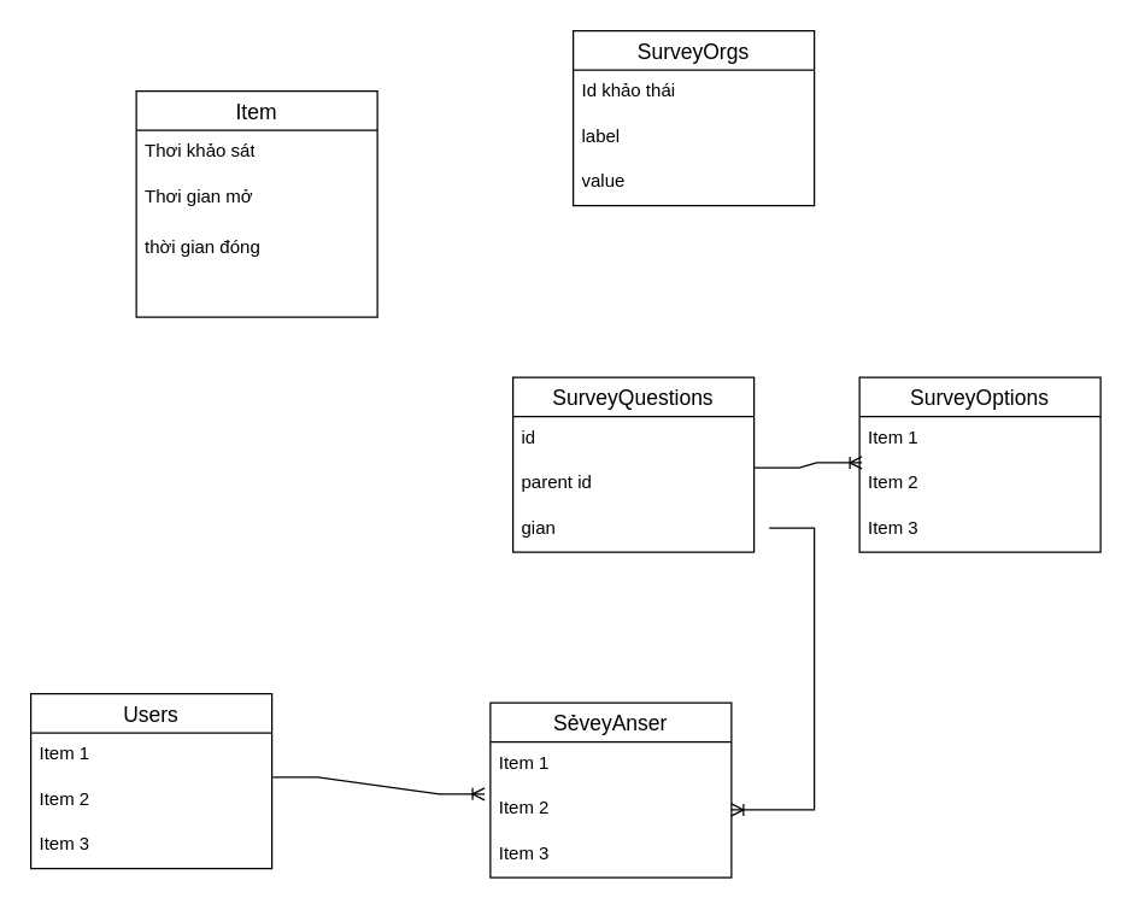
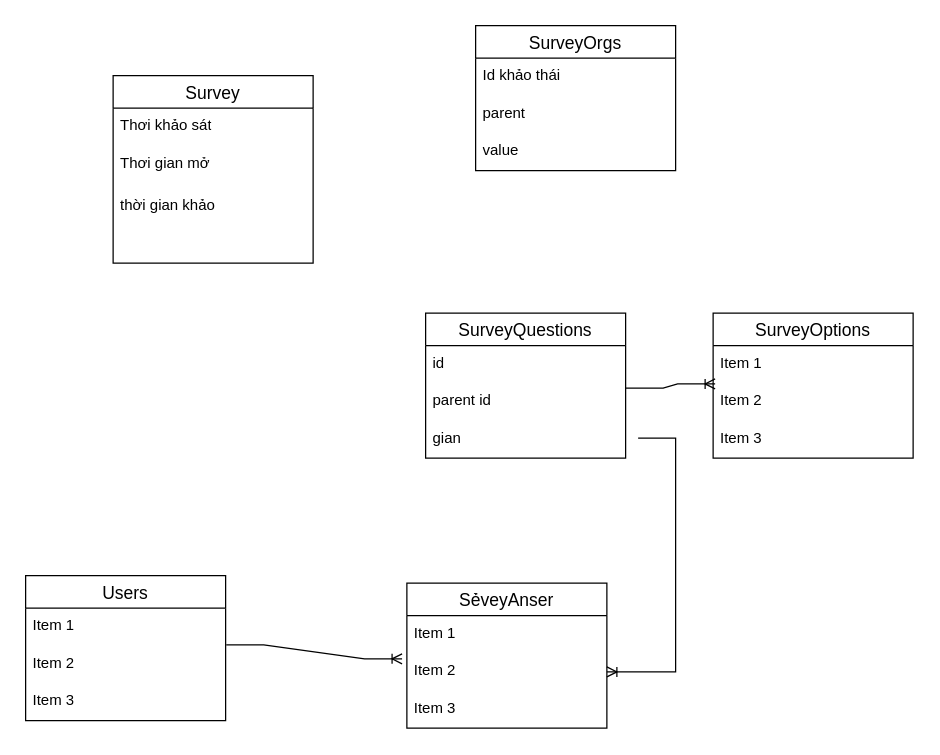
  <mxCell id="0" />
  <mxCell id="1" parent="0" />
- <mxCell id="2" value="Item" style="swimlane;fontStyle=0;childLayout=stackLayout;horizontal=1;startSize=26;horizontalStack=0;resizeParent=1;resizeParentMax=0;resizeLast=0;collapsible=1;marginBottom=0;align=center;fontSize=14;" vertex="1" parent="1"><mxGeometry x="90" y="60" width="160" height="150" as="geometry" /></mxCell>
+ <mxCell id="2" value="Survey" style="swimlane;fontStyle=0;childLayout=stackLayout;horizontal=1;startSize=26;horizontalStack=0;resizeParent=1;resizeParentMax=0;resizeLast=0;collapsible=1;marginBottom=0;align=center;fontSize=14;" vertex="1" parent="1"><mxGeometry x="90" y="60" width="160" height="150" as="geometry" /></mxCell>
  <mxCell id="3" value="Thơi khảo sát" style="text;strokeColor=none;fillColor=none;spacingLeft=4;spacingRight=4;overflow=hidden;rotatable=0;points=[[0,0.5],[1,0.5]];portConstraint=eastwest;fontSize=12;whiteSpace=wrap;html=1;" vertex="1" parent="2"><mxGeometry y="26" width="160" height="30" as="geometry" /></mxCell>
  <mxCell id="4" value="Thơi gian mở" style="text;strokeColor=none;fillColor=none;spacingLeft=4;spacingRight=4;overflow=hidden;rotatable=0;points=[[0,0.5],[1,0.5]];portConstraint=eastwest;fontSize=12;whiteSpace=wrap;html=1;" vertex="1" parent="2"><mxGeometry y="56" width="160" height="34" as="geometry" /></mxCell>
- <mxCell id="5" value="thời gian đóng" style="text;strokeColor=none;fillColor=none;spacingLeft=4;spacingRight=4;overflow=hidden;rotatable=0;points=[[0,0.5],[1,0.5]];portConstraint=eastwest;fontSize=12;whiteSpace=wrap;html=1;" vertex="1" parent="2"><mxGeometry y="90" width="160" height="60" as="geometry" /></mxCell>
+ <mxCell id="5" value="thời gian khảo" style="text;strokeColor=none;fillColor=none;spacingLeft=4;spacingRight=4;overflow=hidden;rotatable=0;points=[[0,0.5],[1,0.5]];portConstraint=eastwest;fontSize=12;whiteSpace=wrap;html=1;" vertex="1" parent="2"><mxGeometry y="90" width="160" height="60" as="geometry" /></mxCell>
  <mxCell id="6" value="SurveyOrgs" style="swimlane;fontStyle=0;childLayout=stackLayout;horizontal=1;startSize=26;horizontalStack=0;resizeParent=1;resizeParentMax=0;resizeLast=0;collapsible=1;marginBottom=0;align=center;fontSize=14;" vertex="1" parent="1"><mxGeometry x="380" y="20" width="160" height="116" as="geometry" /></mxCell>
  <mxCell id="7" value="Id khảo thái" style="text;strokeColor=none;fillColor=none;spacingLeft=4;spacingRight=4;overflow=hidden;rotatable=0;points=[[0,0.5],[1,0.5]];portConstraint=eastwest;fontSize=12;whiteSpace=wrap;html=1;" vertex="1" parent="6"><mxGeometry y="26" width="160" height="30" as="geometry" /></mxCell>
- <mxCell id="8" value="label" style="text;strokeColor=none;fillColor=none;spacingLeft=4;spacingRight=4;overflow=hidden;rotatable=0;points=[[0,0.5],[1,0.5]];portConstraint=eastwest;fontSize=12;whiteSpace=wrap;html=1;" vertex="1" parent="6"><mxGeometry y="56" width="160" height="30" as="geometry" /></mxCell>
+ <mxCell id="8" value="parent" style="text;strokeColor=none;fillColor=none;spacingLeft=4;spacingRight=4;overflow=hidden;rotatable=0;points=[[0,0.5],[1,0.5]];portConstraint=eastwest;fontSize=12;whiteSpace=wrap;html=1;" vertex="1" parent="6"><mxGeometry y="56" width="160" height="30" as="geometry" /></mxCell>
  <mxCell id="9" value="value" style="text;strokeColor=none;fillColor=none;spacingLeft=4;spacingRight=4;overflow=hidden;rotatable=0;points=[[0,0.5],[1,0.5]];portConstraint=eastwest;fontSize=12;whiteSpace=wrap;html=1;" vertex="1" parent="6"><mxGeometry y="86" width="160" height="30" as="geometry" /></mxCell>
  <mxCell id="10" value="SurveyQuestions" style="swimlane;fontStyle=0;childLayout=stackLayout;horizontal=1;startSize=26;horizontalStack=0;resizeParent=1;resizeParentMax=0;resizeLast=0;collapsible=1;marginBottom=0;align=center;fontSize=14;" vertex="1" parent="1"><mxGeometry x="340" y="250" width="160" height="116" as="geometry" /></mxCell>
  <mxCell id="11" value="id" style="text;strokeColor=none;fillColor=none;spacingLeft=4;spacingRight=4;overflow=hidden;rotatable=0;points=[[0,0.5],[1,0.5]];portConstraint=eastwest;fontSize=12;whiteSpace=wrap;html=1;" vertex="1" parent="10"><mxGeometry y="26" width="160" height="30" as="geometry" /></mxCell>
  <mxCell id="12" value="parent id" style="text;strokeColor=none;fillColor=none;spacingLeft=4;spacingRight=4;overflow=hidden;rotatable=0;points=[[0,0.5],[1,0.5]];portConstraint=eastwest;fontSize=12;whiteSpace=wrap;html=1;" vertex="1" parent="10"><mxGeometry y="56" width="160" height="30" as="geometry" /></mxCell>
  <mxCell id="13" value="gian" style="text;strokeColor=none;fillColor=none;spacingLeft=4;spacingRight=4;overflow=hidden;rotatable=0;points=[[0,0.5],[1,0.5]];portConstraint=eastwest;fontSize=12;whiteSpace=wrap;html=1;" vertex="1" parent="10"><mxGeometry y="86" width="160" height="30" as="geometry" /></mxCell>
  <mxCell id="14" value="SurveyOptions" style="swimlane;fontStyle=0;childLayout=stackLayout;horizontal=1;startSize=26;horizontalStack=0;resizeParent=1;resizeParentMax=0;resizeLast=0;collapsible=1;marginBottom=0;align=center;fontSize=14;" vertex="1" parent="1"><mxGeometry x="570" y="250" width="160" height="116" as="geometry" /></mxCell>
  <mxCell id="15" value="Item 1" style="text;strokeColor=none;fillColor=none;spacingLeft=4;spacingRight=4;overflow=hidden;rotatable=0;points=[[0,0.5],[1,0.5]];portConstraint=eastwest;fontSize=12;whiteSpace=wrap;html=1;" vertex="1" parent="14"><mxGeometry y="26" width="160" height="30" as="geometry" /></mxCell>
  <mxCell id="16" value="Item 2" style="text;strokeColor=none;fillColor=none;spacingLeft=4;spacingRight=4;overflow=hidden;rotatable=0;points=[[0,0.5],[1,0.5]];portConstraint=eastwest;fontSize=12;whiteSpace=wrap;html=1;" vertex="1" parent="14"><mxGeometry y="56" width="160" height="30" as="geometry" /></mxCell>
  <mxCell id="17" value="Item 3" style="text;strokeColor=none;fillColor=none;spacingLeft=4;spacingRight=4;overflow=hidden;rotatable=0;points=[[0,0.5],[1,0.5]];portConstraint=eastwest;fontSize=12;whiteSpace=wrap;html=1;" vertex="1" parent="14"><mxGeometry y="86" width="160" height="30" as="geometry" /></mxCell>
  <mxCell id="18" value="" style="edgeStyle=entityRelationEdgeStyle;fontSize=12;html=1;endArrow=ERoneToMany;rounded=0;entryX=0.01;entryY=1.02;entryDx=0;entryDy=0;entryPerimeter=0;" edge="1" parent="1" target="15"><mxGeometry width="100" height="100" relative="1" as="geometry"><mxPoint x="500" y="310" as="sourcePoint" /><mxPoint x="380" y="220" as="targetPoint" /></mxGeometry></mxCell>
  <mxCell id="19" value="Users" style="swimlane;fontStyle=0;childLayout=stackLayout;horizontal=1;startSize=26;horizontalStack=0;resizeParent=1;resizeParentMax=0;resizeLast=0;collapsible=1;marginBottom=0;align=center;fontSize=14;" vertex="1" parent="1"><mxGeometry x="20" y="460" width="160" height="116" as="geometry" /></mxCell>
  <mxCell id="20" value="Item 1" style="text;strokeColor=none;fillColor=none;spacingLeft=4;spacingRight=4;overflow=hidden;rotatable=0;points=[[0,0.5],[1,0.5]];portConstraint=eastwest;fontSize=12;whiteSpace=wrap;html=1;" vertex="1" parent="19"><mxGeometry y="26" width="160" height="30" as="geometry" /></mxCell>
  <mxCell id="21" value="Item 2" style="text;strokeColor=none;fillColor=none;spacingLeft=4;spacingRight=4;overflow=hidden;rotatable=0;points=[[0,0.5],[1,0.5]];portConstraint=eastwest;fontSize=12;whiteSpace=wrap;html=1;" vertex="1" parent="19"><mxGeometry y="56" width="160" height="30" as="geometry" /></mxCell>
  <mxCell id="22" value="Item 3" style="text;strokeColor=none;fillColor=none;spacingLeft=4;spacingRight=4;overflow=hidden;rotatable=0;points=[[0,0.5],[1,0.5]];portConstraint=eastwest;fontSize=12;whiteSpace=wrap;html=1;" vertex="1" parent="19"><mxGeometry y="86" width="160" height="30" as="geometry" /></mxCell>
  <mxCell id="23" value="SẻveyAnser" style="swimlane;fontStyle=0;childLayout=stackLayout;horizontal=1;startSize=26;horizontalStack=0;resizeParent=1;resizeParentMax=0;resizeLast=0;collapsible=1;marginBottom=0;align=center;fontSize=14;" vertex="1" parent="1"><mxGeometry x="325" y="466" width="160" height="116" as="geometry" /></mxCell>
  <mxCell id="24" value="Item 1" style="text;strokeColor=none;fillColor=none;spacingLeft=4;spacingRight=4;overflow=hidden;rotatable=0;points=[[0,0.5],[1,0.5]];portConstraint=eastwest;fontSize=12;whiteSpace=wrap;html=1;" vertex="1" parent="23"><mxGeometry y="26" width="160" height="30" as="geometry" /></mxCell>
  <mxCell id="25" value="Item 2" style="text;strokeColor=none;fillColor=none;spacingLeft=4;spacingRight=4;overflow=hidden;rotatable=0;points=[[0,0.5],[1,0.5]];portConstraint=eastwest;fontSize=12;whiteSpace=wrap;html=1;" vertex="1" parent="23"><mxGeometry y="56" width="160" height="30" as="geometry" /></mxCell>
  <mxCell id="26" value="Item 3" style="text;strokeColor=none;fillColor=none;spacingLeft=4;spacingRight=4;overflow=hidden;rotatable=0;points=[[0,0.5],[1,0.5]];portConstraint=eastwest;fontSize=12;whiteSpace=wrap;html=1;" vertex="1" parent="23"><mxGeometry y="86" width="160" height="30" as="geometry" /></mxCell>
  <mxCell id="27" value="" style="edgeStyle=entityRelationEdgeStyle;fontSize=12;html=1;endArrow=ERoneToMany;rounded=0;exitX=1.003;exitY=-0.02;exitDx=0;exitDy=0;exitPerimeter=0;entryX=-0.024;entryY=1.153;entryDx=0;entryDy=0;entryPerimeter=0;" edge="1" parent="1" source="21" target="24"><mxGeometry width="100" height="100" relative="1" as="geometry"><mxPoint x="280" y="520" as="sourcePoint" /><mxPoint x="380" y="420" as="targetPoint" /></mxGeometry></mxCell>
  <mxCell id="28" value="" style="edgeStyle=entityRelationEdgeStyle;fontSize=12;html=1;endArrow=ERoneToMany;rounded=0;entryX=1;entryY=0.5;entryDx=0;entryDy=0;" edge="1" parent="1" target="25"><mxGeometry width="100" height="100" relative="1" as="geometry"><mxPoint x="510" y="350" as="sourcePoint" /><mxPoint x="420" y="460" as="targetPoint" /><Array as="points"><mxPoint x="550" y="380" /><mxPoint x="550" y="390" /><mxPoint x="560" y="390" /></Array></mxGeometry></mxCell>
